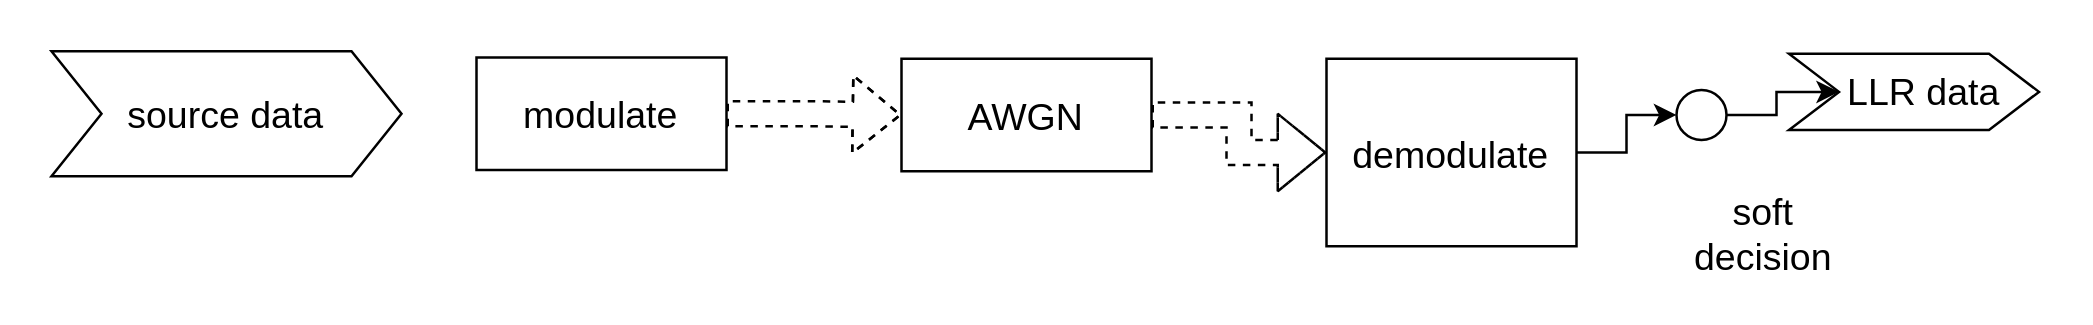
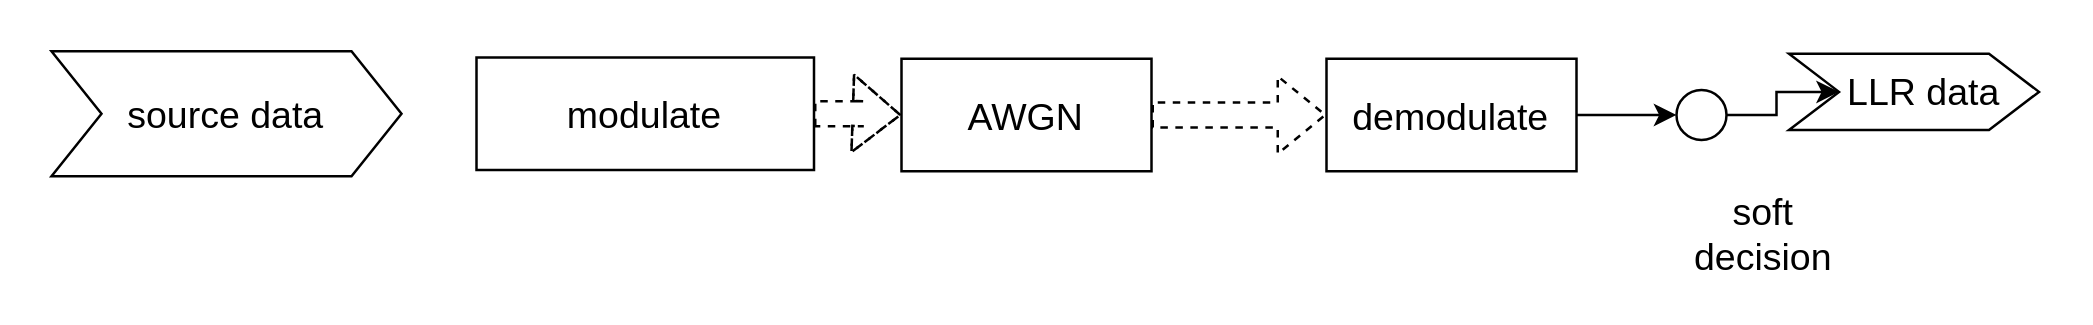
  <mxCell id="0" />
  <mxCell id="1" parent="0" />
  <mxCell id="2" value="source data" style="shape=step;perimeter=stepPerimeter;whiteSpace=wrap;html=1;fixedSize=1;fontSize=15;" vertex="1" parent="1"><mxGeometry x="20" y="20" width="140" height="50" as="geometry" /></mxCell>
  <mxCell id="3" style="edgeStyle=orthogonalEdgeStyle;rounded=0;orthogonalLoop=1;jettySize=auto;html=1;entryX=0;entryY=0.5;entryDx=0;entryDy=0;fontSize=15;shape=flexArrow;dashed=1;" edge="1" parent="1" source="4" target="6"><mxGeometry relative="1" as="geometry" /></mxCell>
- <mxCell id="4" value="modulate" style="rounded=0;whiteSpace=wrap;html=1;fontSize=15;" vertex="1" parent="1"><mxGeometry x="190" y="22.5" width="100" height="45" as="geometry" /></mxCell>
+ <mxCell id="4" value="modulate" style="rounded=0;whiteSpace=wrap;html=1;fontSize=15;" vertex="1" parent="1"><mxGeometry x="190" y="22.5" width="135" height="45" as="geometry" /></mxCell>
  <mxCell id="5" style="edgeStyle=orthogonalEdgeStyle;rounded=0;orthogonalLoop=1;jettySize=auto;html=1;entryX=0;entryY=0.5;entryDx=0;entryDy=0;fontSize=15;shape=flexArrow;dashed=1;" edge="1" parent="1" source="6" target="8"><mxGeometry relative="1" as="geometry" /></mxCell>
  <mxCell id="6" value="AWGN" style="rounded=0;whiteSpace=wrap;html=1;fontSize=15;" vertex="1" parent="1"><mxGeometry x="360" y="23" width="100" height="45" as="geometry" /></mxCell>
  <mxCell id="7" style="edgeStyle=orthogonalEdgeStyle;rounded=0;orthogonalLoop=1;jettySize=auto;html=1;entryX=0;entryY=0.5;entryDx=0;entryDy=0;fontSize=15;" edge="1" parent="1" source="8" target="10"><mxGeometry relative="1" as="geometry" /></mxCell>
- <mxCell id="8" value="demodulate" style="rounded=0;whiteSpace=wrap;html=1;fontSize=15;" vertex="1" parent="1"><mxGeometry x="530" y="23" width="100" height="75" as="geometry" /></mxCell>
+ <mxCell id="8" value="demodulate" style="rounded=0;whiteSpace=wrap;html=1;fontSize=15;" vertex="1" parent="1"><mxGeometry x="530" y="23" width="100" height="45" as="geometry" /></mxCell>
  <mxCell id="9" style="edgeStyle=orthogonalEdgeStyle;rounded=0;orthogonalLoop=1;jettySize=auto;html=1;entryX=0;entryY=0.5;entryDx=0;entryDy=0;fontSize=15;" edge="1" parent="1" source="10" target="12"><mxGeometry relative="1" as="geometry" /></mxCell>
  <mxCell id="10" value="" style="ellipse;whiteSpace=wrap;html=1;aspect=fixed;fontSize=15;" vertex="1" parent="1"><mxGeometry x="670" y="35.5" width="20" height="20" as="geometry" /></mxCell>
  <mxCell id="11" value="soft decision" style="text;html=1;strokeColor=none;fillColor=none;align=center;verticalAlign=middle;whiteSpace=wrap;rounded=0;fontSize=15;" vertex="1" parent="1"><mxGeometry x="675" y="77.5" width="60" height="30" as="geometry" /></mxCell>
  <mxCell id="12" value="&amp;nbsp; LLR data" style="shape=step;perimeter=stepPerimeter;whiteSpace=wrap;html=1;fixedSize=1;fontSize=15;" vertex="1" parent="1"><mxGeometry x="715" y="21" width="100" height="30.5" as="geometry" /></mxCell>
